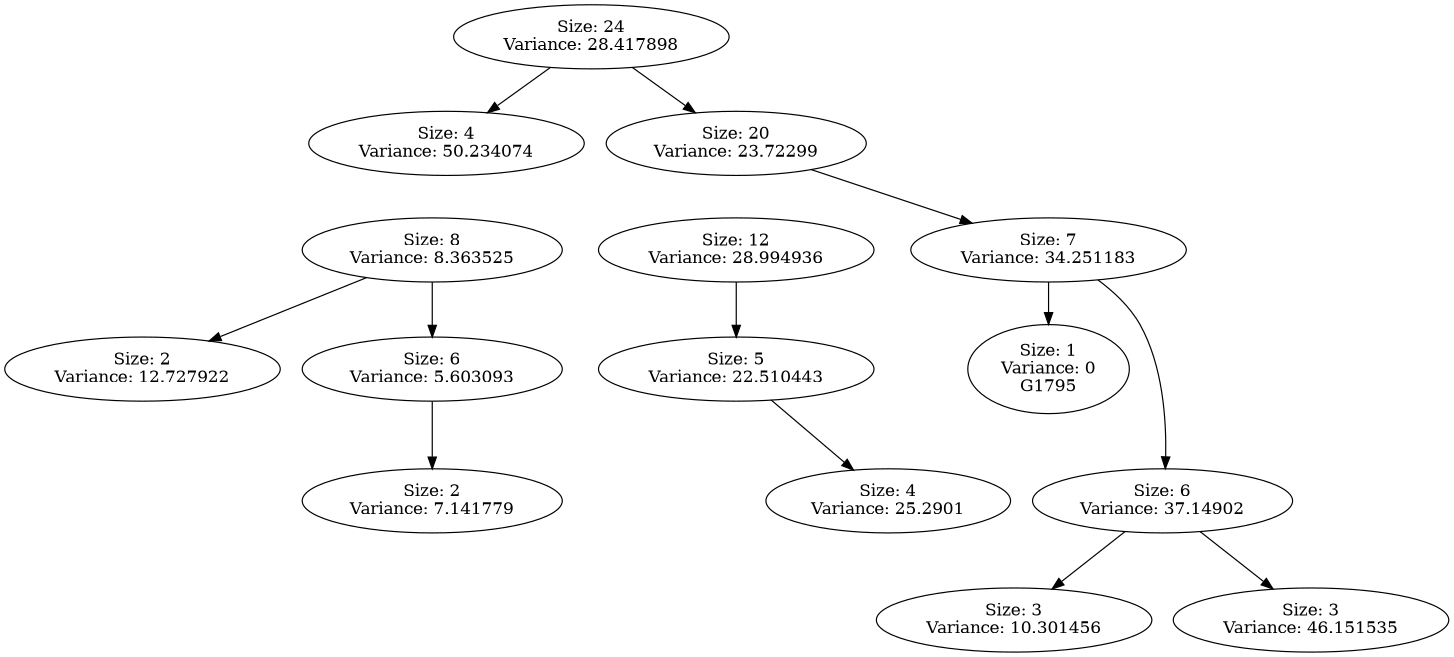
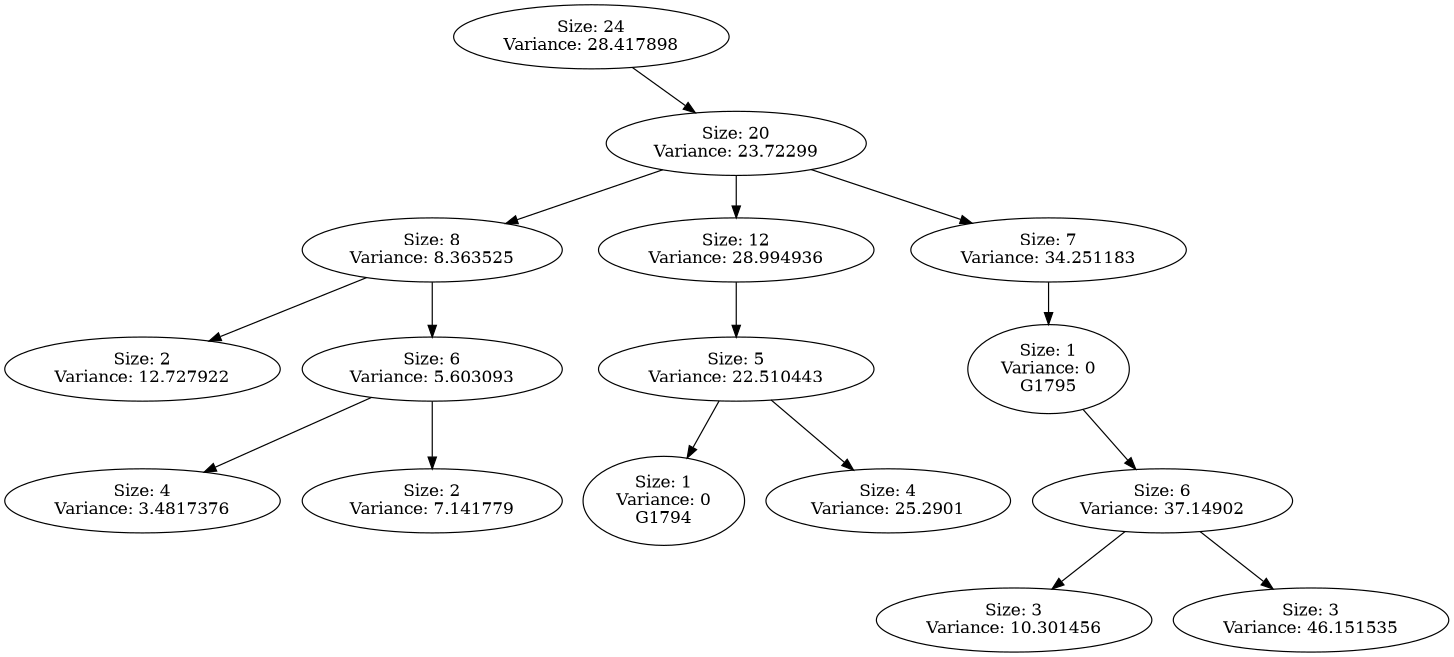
  digraph {
    L=4
    "Size: 24\nVariance: 28.417898"
-   "Size: 4\nVariance: 50.234074"
    "Size: 20\nVariance: 23.72299"
    "Size: 8\nVariance: 8.363525"
    "Size: 12\nVariance: 28.994936"
    "Size: 7\nVariance: 34.251183"
    "Size: 2\nVariance: 12.727922"
    "Size: 6\nVariance: 5.603093"
    "Size: 5\nVariance: 22.510443"
+   "Size: 4\nVariance: 3.4817376"
    "Size: 2\nVariance: 7.141779"
+   "Size: 1\nVariance: 0\nG1794"
    "Size: 4\nVariance: 25.2901"
    "Size: 1\nVariance: 0\nG1795"
    "Size: 6\nVariance: 37.14902"
    "Size: 3\nVariance: 10.301456"
    "Size: 3\nVariance: 46.151535"
-   "Size: 24\nVariance: 28.417898" -> "Size: 4\nVariance: 50.234074"
    "Size: 24\nVariance: 28.417898" -> "Size: 20\nVariance: 23.72299"
+   "Size: 20\nVariance: 23.72299" -> "Size: 8\nVariance: 8.363525"
+   "Size: 20\nVariance: 23.72299" -> "Size: 12\nVariance: 28.994936"
    "Size: 20\nVariance: 23.72299" -> "Size: 7\nVariance: 34.251183"
    "Size: 8\nVariance: 8.363525" -> "Size: 2\nVariance: 12.727922"
    "Size: 8\nVariance: 8.363525" -> "Size: 6\nVariance: 5.603093"
    "Size: 12\nVariance: 28.994936" -> "Size: 5\nVariance: 22.510443"
    "Size: 7\nVariance: 34.251183" -> "Size: 1\nVariance: 0\nG1795"
-   "Size: 7\nVariance: 34.251183" -> "Size: 6\nVariance: 37.14902"
+   "Size: 1\nVariance: 0\nG1795" -> "Size: 6\nVariance: 37.14902"
+   "Size: 6\nVariance: 5.603093" -> "Size: 4\nVariance: 3.4817376"
    "Size: 6\nVariance: 5.603093" -> "Size: 2\nVariance: 7.141779"
+   "Size: 5\nVariance: 22.510443" -> "Size: 1\nVariance: 0\nG1794"
    "Size: 5\nVariance: 22.510443" -> "Size: 4\nVariance: 25.2901"
    "Size: 6\nVariance: 37.14902" -> "Size: 3\nVariance: 10.301456"
    "Size: 6\nVariance: 37.14902" -> "Size: 3\nVariance: 46.151535"
  }
